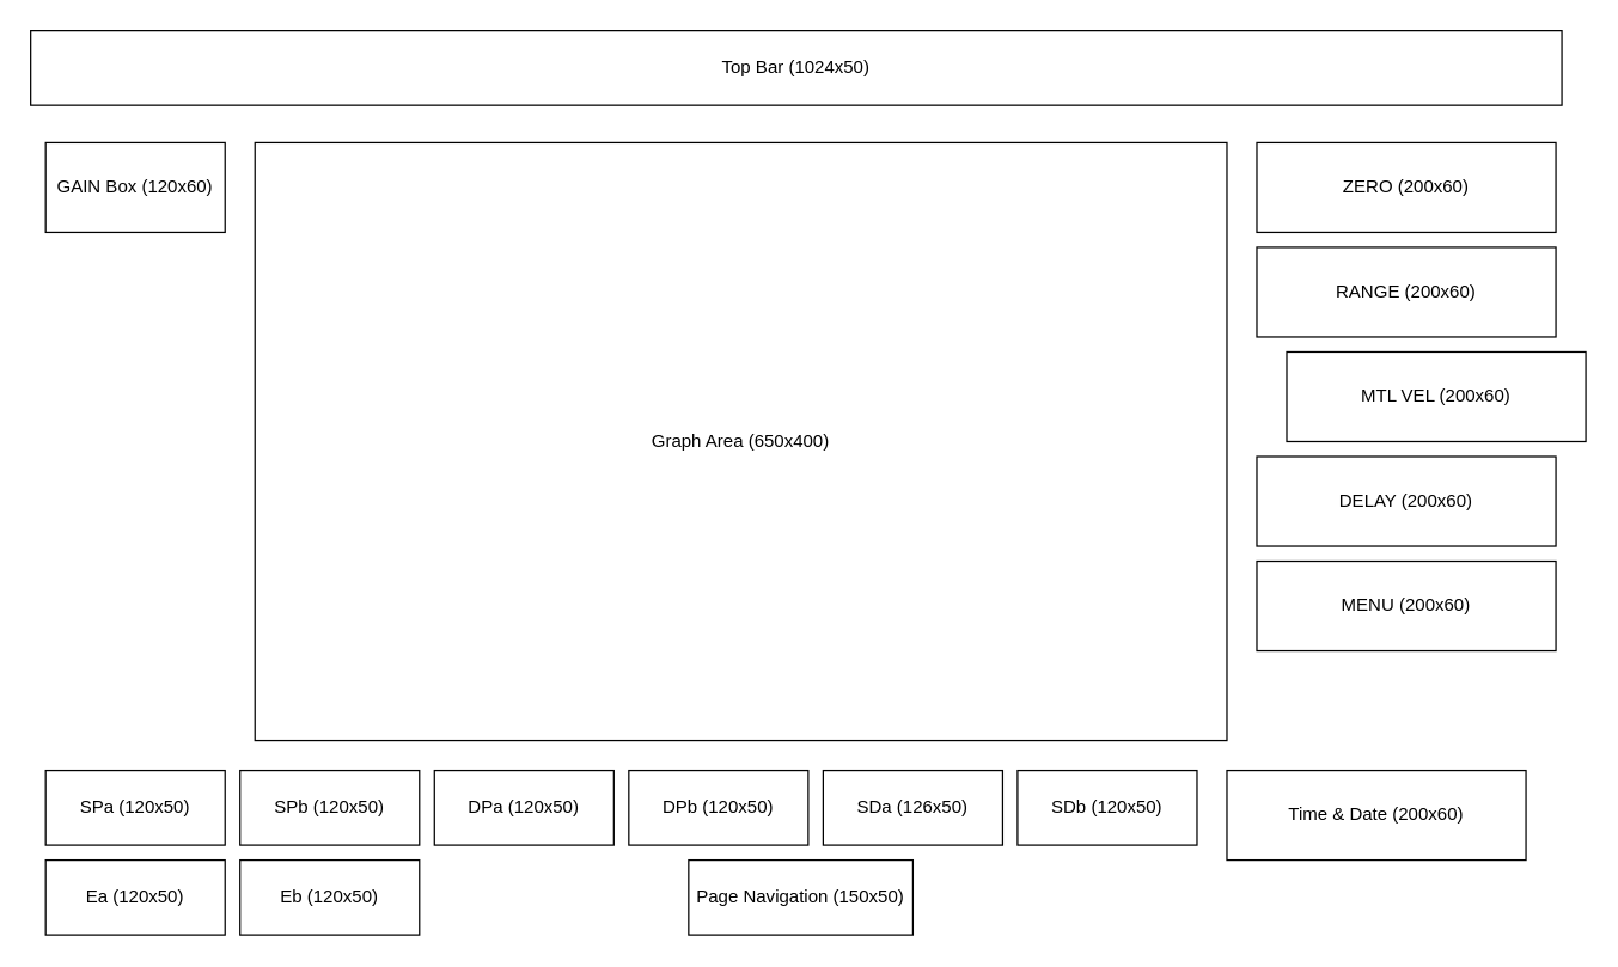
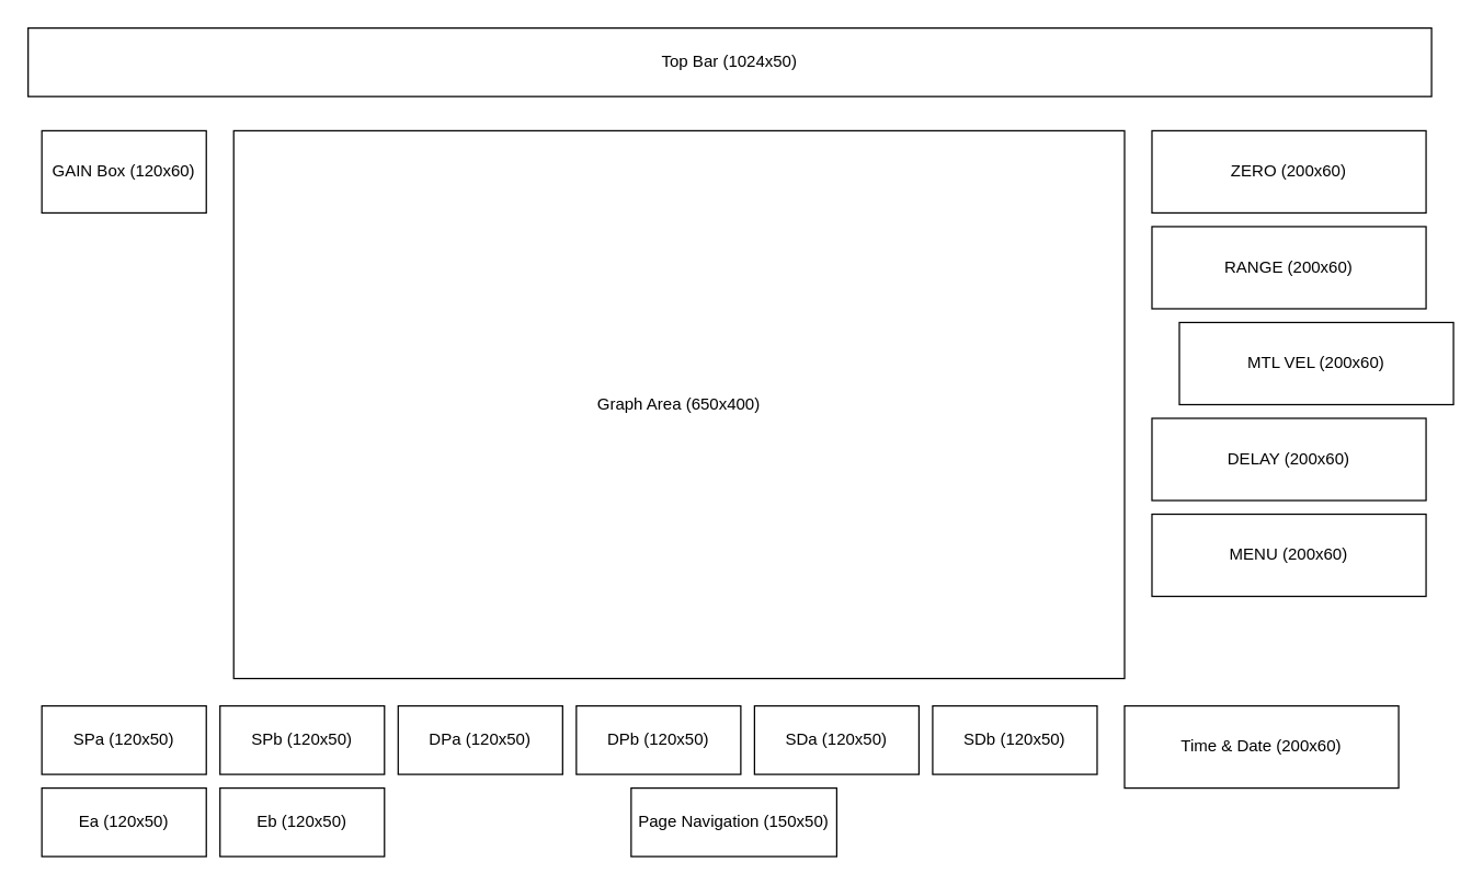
  <mxCell id="0" />
  <mxCell id="1" parent="0" />
  <mxCell id="2" value="Top Bar (1024x50)" style="shape=rectangle;whiteSpace=wrap;html=1;" vertex="1" parent="1"><mxGeometry x="20" y="20" width="1024" height="50" as="geometry" /></mxCell>
  <mxCell id="3" value="GAIN Box (120x60)" style="shape=rectangle;whiteSpace=wrap;html=1;" vertex="1" parent="1"><mxGeometry x="30" y="95" width="120" height="60" as="geometry" /></mxCell>
  <mxCell id="4" value="Graph Area (650x400)" style="shape=rectangle;whiteSpace=wrap;html=1;" vertex="1" parent="1"><mxGeometry x="170" y="95" width="650" height="400" as="geometry" /></mxCell>
  <mxCell id="5" value="ZERO (200x60)" style="shape=rectangle;whiteSpace=wrap;html=1;" vertex="1" parent="1"><mxGeometry x="840" y="95" width="200" height="60" as="geometry" /></mxCell>
  <mxCell id="6" value="RANGE (200x60)" style="shape=rectangle;whiteSpace=wrap;html=1;" vertex="1" parent="1"><mxGeometry x="840" y="165" width="200" height="60" as="geometry" /></mxCell>
  <mxCell id="7" value="MTL VEL (200x60)" style="shape=rectangle;whiteSpace=wrap;html=1;" vertex="1" parent="1"><mxGeometry x="860" y="235" width="200" height="60" as="geometry" /></mxCell>
  <mxCell id="8" value="DELAY (200x60)" style="shape=rectangle;whiteSpace=wrap;html=1;" vertex="1" parent="1"><mxGeometry x="840" y="305" width="200" height="60" as="geometry" /></mxCell>
  <mxCell id="9" value="MENU (200x60)" style="shape=rectangle;whiteSpace=wrap;html=1;" vertex="1" parent="1"><mxGeometry x="840" y="375" width="200" height="60" as="geometry" /></mxCell>
  <mxCell id="10" value="SPa (120x50)" style="shape=rectangle;whiteSpace=wrap;html=1;" vertex="1" parent="1"><mxGeometry x="30" y="515" width="120" height="50" as="geometry" /></mxCell>
  <mxCell id="11" value="SPb (120x50)" style="shape=rectangle;whiteSpace=wrap;html=1;" vertex="1" parent="1"><mxGeometry x="160" y="515" width="120" height="50" as="geometry" /></mxCell>
  <mxCell id="12" value="DPa (120x50)" style="shape=rectangle;whiteSpace=wrap;html=1;" vertex="1" parent="1"><mxGeometry x="290" y="515" width="120" height="50" as="geometry" /></mxCell>
  <mxCell id="13" value="DPb (120x50)" style="shape=rectangle;whiteSpace=wrap;html=1;" vertex="1" parent="1"><mxGeometry x="420" y="515" width="120" height="50" as="geometry" /></mxCell>
- <mxCell id="14" value="SDa (126x50)" style="shape=rectangle;whiteSpace=wrap;html=1;" vertex="1" parent="1"><mxGeometry x="550" y="515" width="120" height="50" as="geometry" /></mxCell>
+ <mxCell id="14" value="SDa (120x50)" style="shape=rectangle;whiteSpace=wrap;html=1;" vertex="1" parent="1"><mxGeometry x="550" y="515" width="120" height="50" as="geometry" /></mxCell>
  <mxCell id="15" value="SDb (120x50)" style="shape=rectangle;whiteSpace=wrap;html=1;" vertex="1" parent="1"><mxGeometry x="680" y="515" width="120" height="50" as="geometry" /></mxCell>
  <mxCell id="16" value="Ea (120x50)" style="shape=rectangle;whiteSpace=wrap;html=1;" vertex="1" parent="1"><mxGeometry x="30" y="575" width="120" height="50" as="geometry" /></mxCell>
  <mxCell id="17" value="Eb (120x50)" style="shape=rectangle;whiteSpace=wrap;html=1;" vertex="1" parent="1"><mxGeometry x="160" y="575" width="120" height="50" as="geometry" /></mxCell>
  <mxCell id="18" value="Time &amp; Date (200x60)" style="shape=rectangle;whiteSpace=wrap;html=1;" vertex="1" parent="1"><mxGeometry x="820" y="515" width="200" height="60" as="geometry" /></mxCell>
  <mxCell id="19" value="Page Navigation (150x50)" style="shape=rectangle;whiteSpace=wrap;html=1;" vertex="1" parent="1"><mxGeometry x="460" y="575" width="150" height="50" as="geometry" /></mxCell>
